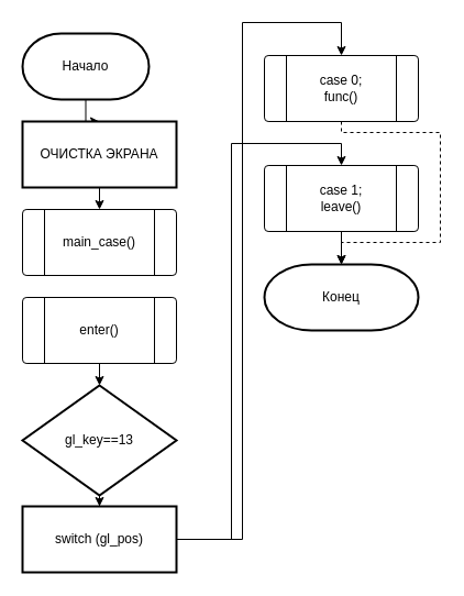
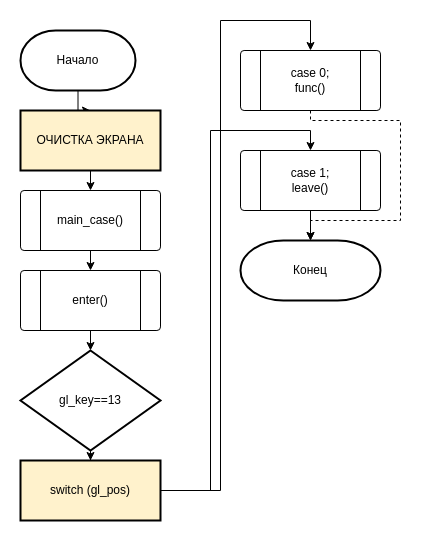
  <mxCell id="0" />
  <mxCell id="1" parent="0" />
  <mxCell id="2" value="" style="edgeStyle=orthogonalEdgeStyle;rounded=0;orthogonalLoop=1;jettySize=auto;html=1;" edge="1" parent="1" source="3" target="5"><mxGeometry relative="1" as="geometry" /></mxCell>
  <mxCell id="3" value="Начало" style="strokeWidth=2;html=1;shape=mxgraph.flowchart.terminator;whiteSpace=wrap;" vertex="1" parent="1"><mxGeometry x="20" y="30" width="115" height="60" as="geometry" /></mxCell>
  <mxCell id="4" style="edgeStyle=orthogonalEdgeStyle;rounded=0;orthogonalLoop=1;jettySize=auto;html=1;exitX=0.5;exitY=1;exitDx=0;exitDy=0;entryX=0.5;entryY=0;entryDx=0;entryDy=0;" edge="1" parent="1" source="5" target="8"><mxGeometry relative="1" as="geometry" /></mxCell>
- <mxCell id="5" value="ОЧИСТКА ЭКРАНА" style="whiteSpace=wrap;html=1;strokeWidth=2;" vertex="1" parent="1"><mxGeometry x="20" y="110" width="140" height="60" as="geometry" /></mxCell>
+ <mxCell id="5" value="ОЧИСТКА ЭКРАНА" style="whiteSpace=wrap;html=1;strokeWidth=2;fillColor=#fff2cc;" vertex="1" parent="1"><mxGeometry x="20" y="110" width="140" height="60" as="geometry" /></mxCell>
  <mxCell id="6" value="" style="verticalLabelPosition=bottom;verticalAlign=top;html=1;shape=process;whiteSpace=wrap;rounded=1;size=0.14;arcSize=6;" vertex="1" parent="1"><mxGeometry x="20" y="190" width="140" height="60" as="geometry" /></mxCell>
+ <mxCell id="7" style="edgeStyle=orthogonalEdgeStyle;rounded=0;orthogonalLoop=1;jettySize=auto;html=1;exitX=0.5;exitY=1;exitDx=0;exitDy=0;entryX=0.5;entryY=0;entryDx=0;entryDy=0;" edge="1" parent="1" source="8" target="11"><mxGeometry relative="1" as="geometry" /></mxCell>
  <mxCell id="8" value="main_case()" style="text;html=1;strokeColor=none;fillColor=none;align=center;verticalAlign=middle;whiteSpace=wrap;rounded=0;" vertex="1" parent="1"><mxGeometry y="190" width="100" height="60" as="geometry" x="40" /></mxCell>
  <mxCell id="9" value="" style="verticalLabelPosition=bottom;verticalAlign=top;html=1;shape=process;whiteSpace=wrap;rounded=1;size=0.14;arcSize=6;" vertex="1" parent="1"><mxGeometry x="20" y="270" width="140" height="60" as="geometry" /></mxCell>
  <mxCell id="10" style="edgeStyle=orthogonalEdgeStyle;rounded=0;orthogonalLoop=1;jettySize=auto;html=1;exitX=0.5;exitY=1;exitDx=0;exitDy=0;entryX=0.5;entryY=0;entryDx=0;entryDy=0;entryPerimeter=0;" edge="1" parent="1" source="11" target="13"><mxGeometry relative="1" as="geometry" /></mxCell>
  <mxCell id="11" value="enter()" style="text;html=1;strokeColor=none;fillColor=none;align=center;verticalAlign=middle;whiteSpace=wrap;rounded=0;" vertex="1" parent="1"><mxGeometry y="270" width="100" height="60" as="geometry" x="40" /></mxCell>
  <mxCell id="12" value="" style="edgeStyle=orthogonalEdgeStyle;rounded=0;orthogonalLoop=1;jettySize=auto;html=1;" edge="1" parent="1" source="13" target="16"><mxGeometry relative="1" as="geometry" /></mxCell>
  <mxCell id="13" value="gl_key==13" style="strokeWidth=2;html=1;shape=mxgraph.flowchart.decision;whiteSpace=wrap;" vertex="1" parent="1"><mxGeometry x="20" y="350" width="140" height="100" as="geometry" /></mxCell>
  <mxCell id="14" value="" style="edgeStyle=orthogonalEdgeStyle;rounded=0;orthogonalLoop=1;jettySize=auto;html=1;entryX=0.5;entryY=0;entryDx=0;entryDy=0;" edge="1" parent="1" source="16" target="18"><mxGeometry relative="1" as="geometry"><mxPoint x="310" y="50" as="targetPoint" /><Array as="points"><mxPoint x="220" y="490" /><mxPoint x="220" y="20" /><mxPoint x="310" y="20" /></Array></mxGeometry></mxCell>
  <mxCell id="15" style="edgeStyle=orthogonalEdgeStyle;rounded=0;orthogonalLoop=1;jettySize=auto;html=1;exitX=1;exitY=0.5;exitDx=0;exitDy=0;entryX=0.5;entryY=0;entryDx=0;entryDy=0;" edge="1" parent="1" source="16" target="21"><mxGeometry relative="1" as="geometry" /></mxCell>
- <mxCell id="16" value="switch (gl_pos)" style="whiteSpace=wrap;html=1;strokeWidth=2;" vertex="1" parent="1"><mxGeometry x="20" y="460" width="140" height="60" as="geometry" /></mxCell>
+ <mxCell id="16" value="switch (gl_pos)" style="whiteSpace=wrap;html=1;strokeWidth=2;fillColor=#fff2cc;" vertex="1" parent="1"><mxGeometry x="20" y="460" width="140" height="60" as="geometry" /></mxCell>
  <mxCell id="17" value="" style="verticalLabelPosition=bottom;verticalAlign=top;html=1;shape=process;whiteSpace=wrap;rounded=1;size=0.14;arcSize=6;" vertex="1" parent="1"><mxGeometry x="240" y="50" width="140" height="60" as="geometry" /></mxCell>
  <mxCell id="18" value="case 0;&lt;br&gt;func()" style="text;html=1;strokeColor=none;fillColor=none;align=center;verticalAlign=middle;whiteSpace=wrap;rounded=0;" vertex="1" parent="1"><mxGeometry x="260" y="50" width="100" height="60" as="geometry" /></mxCell>
  <mxCell id="19" value="" style="verticalLabelPosition=bottom;verticalAlign=top;html=1;shape=process;whiteSpace=wrap;rounded=1;size=0.14;arcSize=6;" vertex="1" parent="1"><mxGeometry x="240" y="150" width="140" height="60" as="geometry" /></mxCell>
  <mxCell id="20" style="edgeStyle=orthogonalEdgeStyle;rounded=0;orthogonalLoop=1;jettySize=auto;html=1;exitX=0.5;exitY=1;exitDx=0;exitDy=0;entryX=0.5;entryY=0;entryDx=0;entryDy=0;entryPerimeter=0;" edge="1" parent="1" source="21" target="22"><mxGeometry relative="1" as="geometry" /></mxCell>
  <mxCell id="21" value="case 1;&lt;br&gt;leave()" style="text;html=1;strokeColor=none;fillColor=none;align=center;verticalAlign=middle;whiteSpace=wrap;rounded=0;" vertex="1" parent="1"><mxGeometry x="260" y="150" width="100" height="60" as="geometry" /></mxCell>
  <mxCell id="22" value="Конец" style="strokeWidth=2;html=1;shape=mxgraph.flowchart.terminator;whiteSpace=wrap;" vertex="1" parent="1"><mxGeometry x="240" width="140" height="60" as="geometry" y="240" /></mxCell>
  <mxCell id="23" style="edgeStyle=orthogonalEdgeStyle;rounded=0;orthogonalLoop=1;jettySize=auto;html=1;exitX=0.5;exitY=1;exitDx=0;exitDy=0;entryX=0.5;entryY=0;entryDx=0;entryDy=0;entryPerimeter=0;dashed=1;" edge="1" parent="1" source="18" target="22"><mxGeometry relative="1" as="geometry"><Array as="points"><mxPoint x="310" y="120" /><mxPoint x="400" y="120" /><mxPoint x="400" y="220" /><mxPoint x="310" y="220" /></Array></mxGeometry></mxCell>
